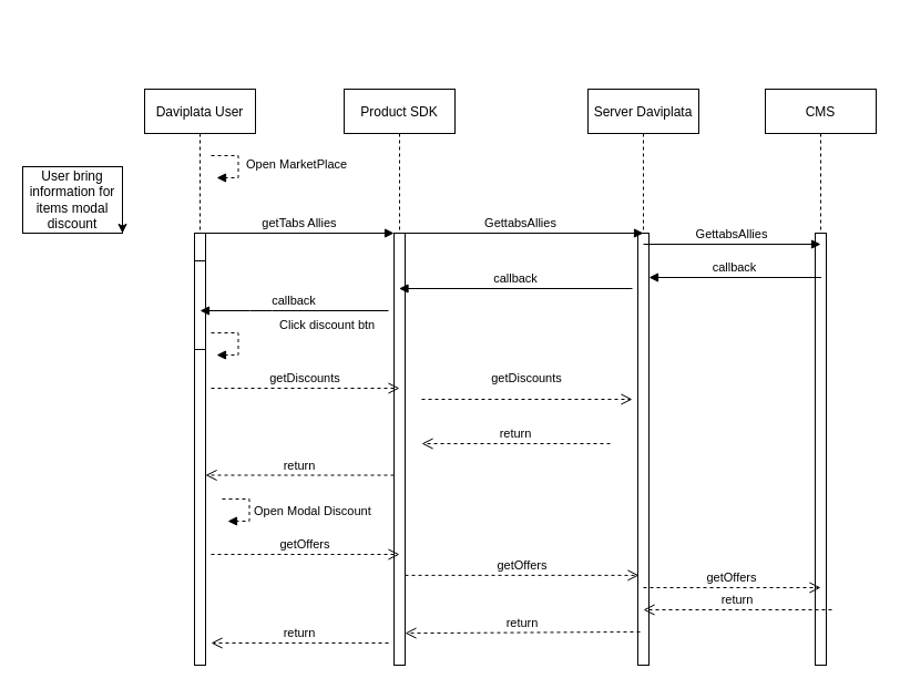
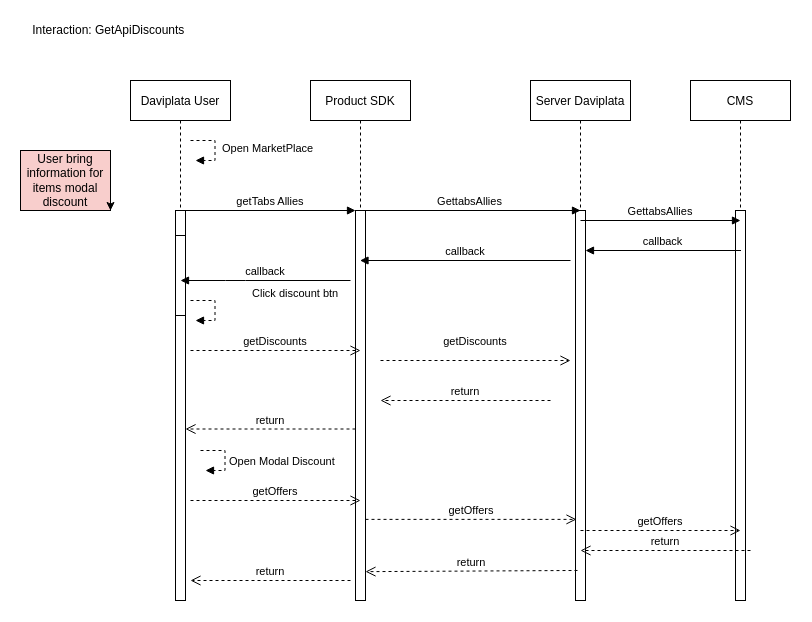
  <mxCell id="0" />
  <mxCell id="1" parent="0" />
  <mxCell id="2" value="Daviplata User" style="shape=umlLifeline;perimeter=lifelinePerimeter;container=1;collapsible=0;recursiveResize=0;rounded=0;shadow=0;strokeWidth=1;" parent="1" vertex="1"><mxGeometry x="130" y="80" width="100" height="520" as="geometry" /></mxCell>
  <mxCell id="3" value="" style="points=[];perimeter=orthogonalPerimeter;rounded=0;shadow=0;strokeWidth=1;" parent="2" vertex="1"><mxGeometry x="45" y="130" width="10" height="390" as="geometry" /></mxCell>
  <mxCell id="4" value="" style="points=[];perimeter=orthogonalPerimeter;rounded=0;shadow=0;strokeWidth=1;" parent="2" vertex="1"><mxGeometry x="45" y="155" width="10" height="80" as="geometry" /></mxCell>
  <mxCell id="5" value="Product SDK" style="shape=umlLifeline;perimeter=lifelinePerimeter;container=1;collapsible=0;recursiveResize=0;rounded=0;shadow=0;strokeWidth=1;" parent="1" vertex="1"><mxGeometry x="310" y="80" width="100" height="520" as="geometry" /></mxCell>
  <mxCell id="6" value="" style="points=[];perimeter=orthogonalPerimeter;rounded=0;shadow=0;strokeWidth=1;" parent="5" vertex="1"><mxGeometry x="45" y="130" width="10" height="390" as="geometry" /></mxCell>
  <mxCell id="7" value="return" style="verticalAlign=bottom;endArrow=open;dashed=1;endSize=8;exitX=0;exitY=0.95;shadow=0;strokeWidth=1;" parent="1" edge="1"><mxGeometry relative="1" as="geometry"><mxPoint x="185" y="428.5" as="targetPoint" /><mxPoint x="355" y="428.5" as="sourcePoint" /></mxGeometry></mxCell>
  <mxCell id="8" value="getTabs Allies" style="verticalAlign=bottom;endArrow=block;entryX=0;entryY=0;shadow=0;strokeWidth=1;" parent="1" source="3" target="6" edge="1"><mxGeometry relative="1" as="geometry"><mxPoint x="285" y="160" as="sourcePoint" /></mxGeometry></mxCell>
  <mxCell id="9" value="callback" style="verticalAlign=bottom;endArrow=block;entryX=1;entryY=0;shadow=0;strokeWidth=1;" parent="1" edge="1"><mxGeometry relative="1" as="geometry"><mxPoint x="350" y="280" as="sourcePoint" /><mxPoint x="180" y="280" as="targetPoint" /><Array as="points"><mxPoint x="235" y="280" /></Array></mxGeometry></mxCell>
  <mxCell id="10" value="getDiscounts" style="verticalAlign=bottom;endArrow=open;dashed=1;endSize=8;exitX=1;exitY=0.95;shadow=0;strokeWidth=1;" parent="1" edge="1"><mxGeometry relative="1" as="geometry"><mxPoint x="360" y="350" as="targetPoint" /><mxPoint x="190" y="350" as="sourcePoint" /></mxGeometry></mxCell>
- <mxCell id="11" value="User bring information for items modal discount" style="rounded=0;whiteSpace=wrap;html=1;" parent="1" vertex="1"><mxGeometry x="20" y="150" width="90" height="60" as="geometry" /></mxCell>
+ <mxCell id="11" value="User bring information for items modal discount" style="rounded=0;whiteSpace=wrap;html=1;fillColor=#f8cecc;" parent="1" vertex="1"><mxGeometry x="20" y="150" width="90" height="60" as="geometry" /></mxCell>
  <mxCell id="12" value="&amp;nbsp;Open MarketPlace" style="edgeStyle=orthogonalEdgeStyle;html=1;align=left;spacingLeft=2;endArrow=block;rounded=0;entryX=1;entryY=0;dashed=1;" parent="1" edge="1"><mxGeometry relative="1" as="geometry"><mxPoint x="190" y="140" as="sourcePoint" /><Array as="points"><mxPoint x="214.5" y="140" /></Array><mxPoint x="195" y="160" as="targetPoint" /></mxGeometry></mxCell>
  <mxCell id="13" style="edgeStyle=orthogonalEdgeStyle;rounded=0;orthogonalLoop=1;jettySize=auto;html=1;exitX=1;exitY=0.5;exitDx=0;exitDy=0;entryX=1;entryY=1;entryDx=0;entryDy=0;" parent="1" source="11" target="11" edge="1"><mxGeometry relative="1" as="geometry" /></mxCell>
  <mxCell id="14" value="Server Daviplata" style="shape=umlLifeline;perimeter=lifelinePerimeter;container=1;collapsible=0;recursiveResize=0;rounded=0;shadow=0;strokeWidth=1;" parent="1" vertex="1"><mxGeometry x="530" y="80" width="100" height="520" as="geometry" /></mxCell>
  <mxCell id="15" value="" style="points=[];perimeter=orthogonalPerimeter;rounded=0;shadow=0;strokeWidth=1;" parent="14" vertex="1"><mxGeometry x="45" y="130" width="10" height="390" as="geometry" /></mxCell>
  <mxCell id="16" value="GettabsAllies" style="verticalAlign=bottom;endArrow=block;entryX=0;entryY=0;shadow=0;strokeWidth=1;" parent="1" source="5" edge="1"><mxGeometry relative="1" as="geometry"><mxPoint x="410" y="210" as="sourcePoint" /><mxPoint x="580" y="210" as="targetPoint" /></mxGeometry></mxCell>
  <mxCell id="17" value="callback" style="verticalAlign=bottom;endArrow=block;shadow=0;strokeWidth=1;" parent="1" edge="1"><mxGeometry relative="1" as="geometry"><mxPoint x="570" y="260" as="sourcePoint" /><mxPoint x="359.5" y="260" as="targetPoint" /></mxGeometry></mxCell>
  <mxCell id="18" value="Click discount btn" style="edgeStyle=orthogonalEdgeStyle;html=1;align=left;spacingLeft=2;endArrow=block;rounded=0;entryX=1;entryY=0;dashed=1;" parent="1" edge="1"><mxGeometry x="0.391" y="-18" relative="1" as="geometry"><mxPoint x="190" y="300" as="sourcePoint" /><Array as="points"><mxPoint x="214.5" y="300" /></Array><mxPoint x="195" y="320" as="targetPoint" /><mxPoint x="34" y="-9" as="offset" /></mxGeometry></mxCell>
  <mxCell id="19" value="getDiscounts" style="verticalAlign=bottom;endArrow=open;dashed=1;endSize=8;exitX=1;exitY=0.95;shadow=0;strokeWidth=1;" parent="1" edge="1"><mxGeometry x="0.003" y="10" relative="1" as="geometry"><mxPoint x="570" y="360" as="targetPoint" /><mxPoint x="380" y="360" as="sourcePoint" /><Array as="points" /><mxPoint as="offset" /></mxGeometry></mxCell>
  <mxCell id="20" value="return" style="verticalAlign=bottom;endArrow=open;dashed=1;endSize=8;exitX=0;exitY=0.95;shadow=0;strokeWidth=1;" parent="1" edge="1"><mxGeometry relative="1" as="geometry"><mxPoint x="380" y="400" as="targetPoint" /><mxPoint x="550" y="400" as="sourcePoint" /></mxGeometry></mxCell>
  <mxCell id="21" value="Open Modal Discount" style="edgeStyle=orthogonalEdgeStyle;html=1;align=left;spacingLeft=2;endArrow=block;rounded=0;entryX=1;entryY=0;dashed=1;" parent="1" edge="1"><mxGeometry x="0.078" relative="1" as="geometry"><mxPoint x="200" y="450" as="sourcePoint" /><Array as="points"><mxPoint x="224.5" y="450" /></Array><mxPoint x="205" y="470" as="targetPoint" /><mxPoint y="1" as="offset" /></mxGeometry></mxCell>
  <mxCell id="22" value="getOffers" style="verticalAlign=bottom;endArrow=open;dashed=1;endSize=8;exitX=1;exitY=0.95;shadow=0;strokeWidth=1;" parent="1" edge="1"><mxGeometry relative="1" as="geometry"><mxPoint x="360" y="500" as="targetPoint" /><mxPoint x="190" y="500" as="sourcePoint" /></mxGeometry></mxCell>
  <mxCell id="23" value="getOffers" style="verticalAlign=bottom;endArrow=open;dashed=1;endSize=8;shadow=0;strokeWidth=1;entryX=0.1;entryY=0.792;entryDx=0;entryDy=0;entryPerimeter=0;" parent="1" edge="1" target="15" source="6"><mxGeometry relative="1" as="geometry"><mxPoint x="550" y="520" as="targetPoint" /><mxPoint x="380" y="520" as="sourcePoint" /></mxGeometry></mxCell>
  <mxCell id="24" value="return" style="verticalAlign=bottom;endArrow=open;dashed=1;endSize=8;exitX=0.2;exitY=0.923;shadow=0;strokeWidth=1;exitDx=0;exitDy=0;exitPerimeter=0;entryX=1;entryY=0.926;entryDx=0;entryDy=0;entryPerimeter=0;" parent="1" edge="1" target="6" source="15"><mxGeometry relative="1" as="geometry"><mxPoint x="380" y="570" as="targetPoint" /><mxPoint x="550" y="570" as="sourcePoint" /></mxGeometry></mxCell>
  <mxCell id="25" value="return" style="verticalAlign=bottom;endArrow=open;dashed=1;endSize=8;exitX=0;exitY=0.95;shadow=0;strokeWidth=1;" parent="1" edge="1"><mxGeometry relative="1" as="geometry"><mxPoint x="190" y="580" as="targetPoint" /><mxPoint x="350" y="580" as="sourcePoint" /></mxGeometry></mxCell>
+ <mxCell id="26" value="Interaction: GetApiDiscounts&amp;nbsp;" style="text;html=1;strokeColor=none;fillColor=none;align=center;verticalAlign=middle;whiteSpace=wrap;rounded=0;" parent="1" vertex="1"><mxGeometry x="20" y="20" width="180" height="20" as="geometry" /></mxCell>
  <mxCell id="27" value="CMS" style="shape=umlLifeline;perimeter=lifelinePerimeter;container=1;collapsible=0;recursiveResize=0;rounded=0;shadow=0;strokeWidth=1;" vertex="1" parent="1"><mxGeometry x="690" y="80" width="100" height="520" as="geometry" /></mxCell>
  <mxCell id="28" value="" style="points=[];perimeter=orthogonalPerimeter;rounded=0;shadow=0;strokeWidth=1;" vertex="1" parent="27"><mxGeometry x="45" y="130" width="10" height="390" as="geometry" /></mxCell>
  <mxCell id="29" value="GettabsAllies" style="verticalAlign=bottom;endArrow=block;shadow=0;strokeWidth=1;" edge="1" parent="1"><mxGeometry relative="1" as="geometry"><mxPoint x="580" y="220" as="sourcePoint" /><mxPoint x="740" y="220" as="targetPoint" /></mxGeometry></mxCell>
  <mxCell id="30" value="callback" style="verticalAlign=bottom;endArrow=block;shadow=0;strokeWidth=1;" edge="1" parent="1" target="15"><mxGeometry relative="1" as="geometry"><mxPoint x="740.5" y="250" as="sourcePoint" /><mxPoint x="530" y="250" as="targetPoint" /></mxGeometry></mxCell>
  <mxCell id="31" value="getOffers" style="verticalAlign=bottom;endArrow=open;dashed=1;endSize=8;exitX=1;exitY=0.95;shadow=0;strokeWidth=1;" edge="1" parent="1"><mxGeometry relative="1" as="geometry"><mxPoint x="740" y="530" as="targetPoint" /><mxPoint x="580" y="530" as="sourcePoint" /></mxGeometry></mxCell>
  <mxCell id="32" value="return" style="verticalAlign=bottom;endArrow=open;dashed=1;endSize=8;exitX=0;exitY=0.95;shadow=0;strokeWidth=1;" edge="1" parent="1"><mxGeometry relative="1" as="geometry"><mxPoint x="580" y="550" as="targetPoint" /><mxPoint x="750" y="550" as="sourcePoint" /></mxGeometry></mxCell>
